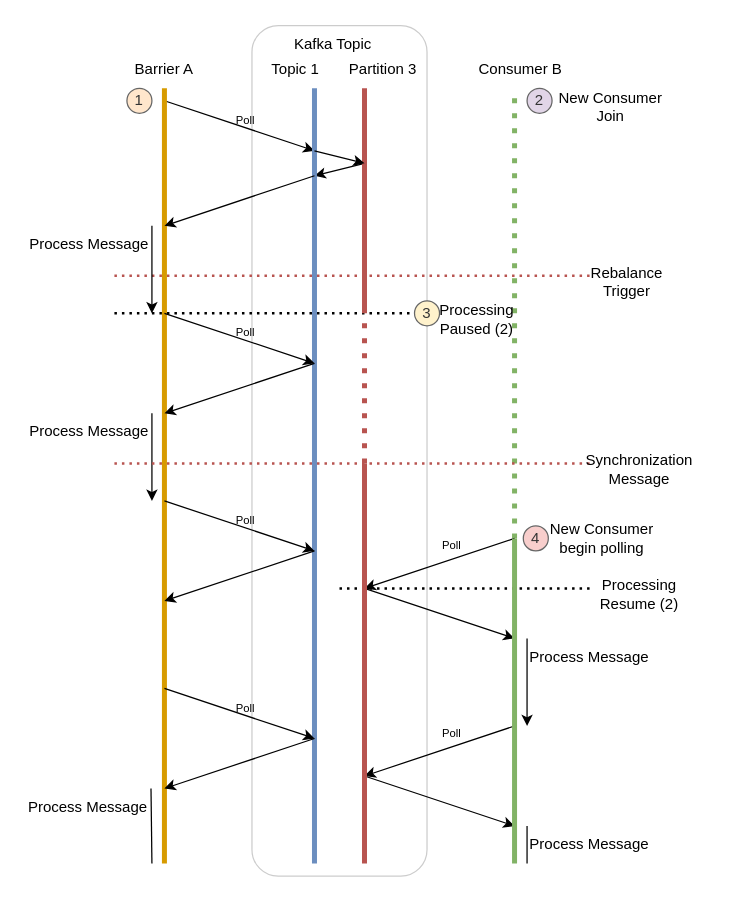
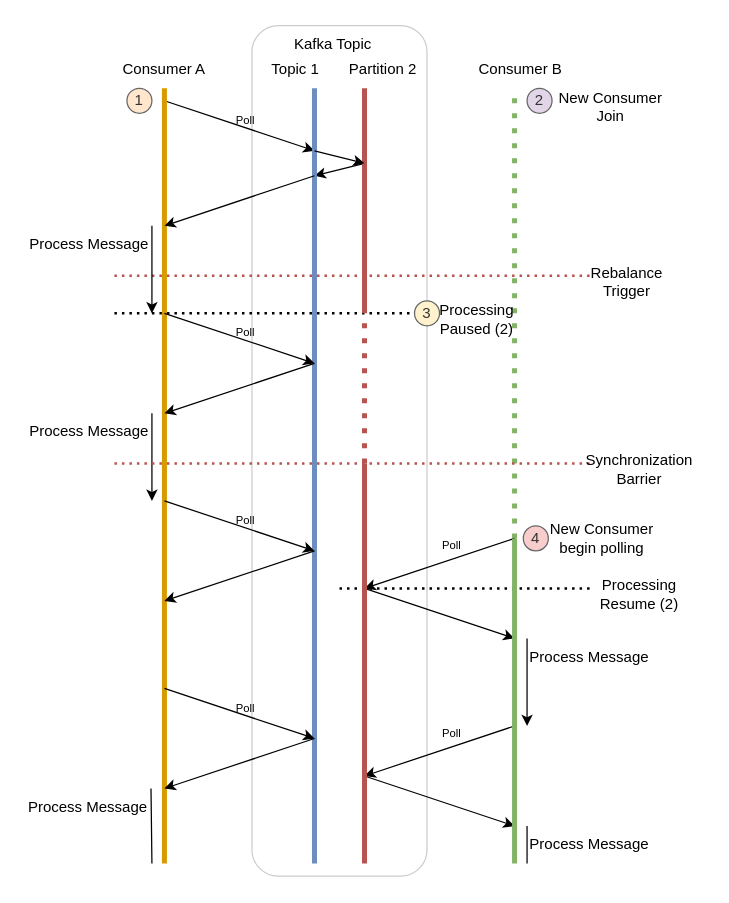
  <mxCell id="0" />
  <mxCell id="1" parent="0" />
  <mxCell id="2" value="" style="rounded=1;whiteSpace=wrap;html=1;fillColor=none;opacity=20;" vertex="1" parent="1"><mxGeometry x="201" y="20" width="140" height="680" as="geometry" /></mxCell>
  <mxCell id="3" value="" style="endArrow=classic;html=1;rounded=0;" parent="1" edge="1"><mxGeometry width="50" height="50" relative="1" as="geometry"><mxPoint x="291" y="130" as="sourcePoint" /><mxPoint x="251" y="140" as="targetPoint" /></mxGeometry></mxCell>
  <mxCell id="4" value="" style="endArrow=classic;html=1;rounded=0;" parent="1" edge="1"><mxGeometry width="50" height="50" relative="1" as="geometry"><mxPoint x="131" y="80" as="sourcePoint" /><mxPoint x="251" y="120" as="targetPoint" /></mxGeometry></mxCell>
  <mxCell id="5" value="1" style="ellipse;whiteSpace=wrap;html=1;aspect=fixed;fillColor=#ffe6cc;fontColor=#333333;strokeColor=#666666;" parent="1" vertex="1"><mxGeometry x="101" y="70" width="20" height="20" as="geometry" /></mxCell>
  <mxCell id="6" value="" style="endArrow=none;dashed=1;html=1;rounded=0;fillColor=#f8cecc;strokeColor=#b85450;strokeWidth=2;dashPattern=1 2;" parent="1" edge="1"><mxGeometry width="50" height="50" relative="1" as="geometry"><mxPoint x="91" y="220" as="sourcePoint" /><mxPoint x="471" y="220" as="targetPoint" /></mxGeometry></mxCell>
  <mxCell id="7" value="" style="endArrow=none;dashed=1;html=1;rounded=0;strokeWidth=2;dashPattern=1 2;" parent="1" edge="1"><mxGeometry width="50" height="50" relative="1" as="geometry"><mxPoint x="91" y="250" as="sourcePoint" /><mxPoint x="331" y="250" as="targetPoint" /></mxGeometry></mxCell>
  <mxCell id="8" value="Process Message" style="text;html=1;strokeColor=none;fillColor=none;align=center;verticalAlign=middle;whiteSpace=wrap;rounded=0;" parent="1" vertex="1"><mxGeometry x="21" y="180" width="100" height="30" as="geometry" /></mxCell>
  <mxCell id="9" value="" style="endArrow=none;html=1;rounded=0;fillColor=#ffe6cc;strokeColor=#d79b00;strokeWidth=4;jumpStyle=none;" edge="1" parent="1"><mxGeometry width="50" height="50" relative="1" as="geometry"><mxPoint x="131" y="690" as="sourcePoint" /><mxPoint x="131" y="70" as="targetPoint" /></mxGeometry></mxCell>
- <mxCell id="10" value="Barrier A" style="text;html=1;strokeColor=none;fillColor=none;align=center;verticalAlign=middle;whiteSpace=wrap;rounded=0;" vertex="1" parent="1"><mxGeometry x="96" y="40" width="70" height="30" as="geometry" /></mxCell>
+ <mxCell id="10" value="Consumer A" style="text;html=1;strokeColor=none;fillColor=none;align=center;verticalAlign=middle;whiteSpace=wrap;rounded=0;" vertex="1" parent="1"><mxGeometry x="96" y="40" width="70" height="30" as="geometry" /></mxCell>
  <mxCell id="11" value="" style="endArrow=none;html=1;rounded=0;fillColor=#dae8fc;strokeColor=#6c8ebf;strokeWidth=4;" edge="1" parent="1"><mxGeometry width="50" height="50" relative="1" as="geometry"><mxPoint x="251" y="690" as="sourcePoint" /><mxPoint x="251" y="70" as="targetPoint" /></mxGeometry></mxCell>
  <mxCell id="12" value="Kafka Topic" style="text;html=1;strokeColor=none;fillColor=none;align=center;verticalAlign=middle;whiteSpace=wrap;rounded=0;" vertex="1" parent="1"><mxGeometry x="231" y="20" width="70" height="30" as="geometry" /></mxCell>
  <mxCell id="13" value="" style="endArrow=none;html=1;rounded=0;fillColor=#f8cecc;strokeColor=#b85450;strokeWidth=4;" edge="1" parent="1"><mxGeometry width="50" height="50" relative="1" as="geometry"><mxPoint x="291" y="250" as="sourcePoint" /><mxPoint x="291" y="70" as="targetPoint" /></mxGeometry></mxCell>
  <mxCell id="14" value="" style="endArrow=none;html=1;rounded=0;fillColor=#d5e8d4;strokeColor=#82b366;strokeWidth=4;dashed=1;dashPattern=1 2;" edge="1" parent="1"><mxGeometry width="50" height="50" relative="1" as="geometry"><mxPoint x="411" y="430" as="sourcePoint" /><mxPoint x="411" y="70" as="targetPoint" /></mxGeometry></mxCell>
  <mxCell id="15" value="Topic 1" style="text;html=1;strokeColor=none;fillColor=none;align=center;verticalAlign=middle;whiteSpace=wrap;rounded=0;" vertex="1" parent="1"><mxGeometry x="201" y="40" width="70" height="30" as="geometry" /></mxCell>
- <mxCell id="16" value="Partition 3" style="text;html=1;strokeColor=none;fillColor=none;align=center;verticalAlign=middle;whiteSpace=wrap;rounded=0;" vertex="1" parent="1"><mxGeometry x="271" y="40" width="70" height="30" as="geometry" /></mxCell>
+ <mxCell id="16" value="Partition 2" style="text;html=1;strokeColor=none;fillColor=none;align=center;verticalAlign=middle;whiteSpace=wrap;rounded=0;" vertex="1" parent="1"><mxGeometry x="271" y="40" width="70" height="30" as="geometry" /></mxCell>
  <mxCell id="17" value="Consumer B" style="text;html=1;strokeColor=none;fillColor=none;align=center;verticalAlign=middle;whiteSpace=wrap;rounded=0;" vertex="1" parent="1"><mxGeometry x="381" y="40" width="70" height="30" as="geometry" /></mxCell>
  <mxCell id="18" value="" style="endArrow=classic;html=1;rounded=0;" edge="1" parent="1"><mxGeometry width="50" height="50" relative="1" as="geometry"><mxPoint x="251" y="120" as="sourcePoint" /><mxPoint x="291" y="130" as="targetPoint" /></mxGeometry></mxCell>
  <mxCell id="19" value="" style="endArrow=classic;html=1;rounded=0;" edge="1" parent="1"><mxGeometry width="50" height="50" relative="1" as="geometry"><mxPoint x="251" y="140" as="sourcePoint" /><mxPoint x="131" y="180" as="targetPoint" /></mxGeometry></mxCell>
  <mxCell id="20" value="&lt;font style=&quot;font-size: 9px;&quot;&gt;Poll&lt;/font&gt;" style="text;html=1;strokeColor=none;fillColor=none;align=center;verticalAlign=middle;whiteSpace=wrap;rounded=0;" vertex="1" parent="1"><mxGeometry x="166" y="80" width="60" height="30" as="geometry" /></mxCell>
  <mxCell id="21" value="" style="endArrow=classic;html=1;rounded=0;" edge="1" parent="1"><mxGeometry width="50" height="50" relative="1" as="geometry"><mxPoint x="121" y="180" as="sourcePoint" /><mxPoint x="121" y="250" as="targetPoint" /></mxGeometry></mxCell>
  <mxCell id="22" value="Rebalance Trigger" style="text;html=1;strokeColor=none;fillColor=none;align=center;verticalAlign=middle;whiteSpace=wrap;rounded=0;" vertex="1" parent="1"><mxGeometry x="451" y="210" width="100" height="30" as="geometry" /></mxCell>
  <mxCell id="23" value="Processing Paused (2)" style="text;html=1;strokeColor=none;fillColor=none;align=center;verticalAlign=middle;whiteSpace=wrap;rounded=0;" vertex="1" parent="1"><mxGeometry x="331" y="240" width="100" height="30" as="geometry" /></mxCell>
  <mxCell id="24" value="" style="endArrow=classic;html=1;rounded=0;" edge="1" parent="1"><mxGeometry width="50" height="50" relative="1" as="geometry"><mxPoint x="131" y="250" as="sourcePoint" /><mxPoint x="251" y="290" as="targetPoint" /></mxGeometry></mxCell>
  <mxCell id="25" value="" style="endArrow=classic;html=1;rounded=0;" edge="1" parent="1"><mxGeometry width="50" height="50" relative="1" as="geometry"><mxPoint x="251" y="290" as="sourcePoint" /><mxPoint x="131" y="330" as="targetPoint" /></mxGeometry></mxCell>
  <mxCell id="26" value="&lt;font style=&quot;font-size: 9px;&quot;&gt;Poll&lt;/font&gt;" style="text;html=1;strokeColor=none;fillColor=none;align=center;verticalAlign=middle;whiteSpace=wrap;rounded=0;" vertex="1" parent="1"><mxGeometry x="166" y="250" width="60" height="30" as="geometry" /></mxCell>
  <mxCell id="27" value="2" style="ellipse;whiteSpace=wrap;html=1;aspect=fixed;fillColor=#e1d5e7;fontColor=#333333;strokeColor=#666666;" vertex="1" parent="1"><mxGeometry x="421" y="70" width="20" height="20" as="geometry" /></mxCell>
  <mxCell id="28" value="New Consumer Join" style="text;html=1;strokeColor=none;fillColor=none;align=center;verticalAlign=middle;whiteSpace=wrap;rounded=0;" vertex="1" parent="1"><mxGeometry x="438" y="70" width="100" height="30" as="geometry" /></mxCell>
  <mxCell id="29" value="3" style="ellipse;whiteSpace=wrap;html=1;aspect=fixed;fillColor=#fff2cc;fontColor=#333333;strokeColor=#666666;" vertex="1" parent="1"><mxGeometry x="331" y="240" width="20" height="20" as="geometry" /></mxCell>
  <mxCell id="30" value="Process Message" style="text;html=1;strokeColor=none;fillColor=none;align=center;verticalAlign=middle;whiteSpace=wrap;rounded=0;" vertex="1" parent="1"><mxGeometry x="21" y="330" width="100" height="30" as="geometry" /></mxCell>
  <mxCell id="31" value="" style="endArrow=classic;html=1;rounded=0;" edge="1" parent="1"><mxGeometry width="50" height="50" relative="1" as="geometry"><mxPoint x="121" y="330" as="sourcePoint" /><mxPoint x="121" y="400" as="targetPoint" /></mxGeometry></mxCell>
  <mxCell id="32" value="" style="endArrow=none;dashed=1;html=1;rounded=0;fillColor=#f8cecc;strokeColor=#b85450;strokeWidth=2;dashPattern=1 2;" edge="1" parent="1"><mxGeometry width="50" height="50" relative="1" as="geometry"><mxPoint x="91" y="370" as="sourcePoint" /><mxPoint x="471" y="370" as="targetPoint" /></mxGeometry></mxCell>
- <mxCell id="33" value="Synchronization&lt;br&gt;Message" style="text;html=1;strokeColor=none;fillColor=none;align=center;verticalAlign=middle;whiteSpace=wrap;rounded=0;" vertex="1" parent="1"><mxGeometry x="461" y="360" width="100" height="30" as="geometry" /></mxCell>
+ <mxCell id="33" value="Synchronization&lt;br&gt;Barrier" style="text;html=1;strokeColor=none;fillColor=none;align=center;verticalAlign=middle;whiteSpace=wrap;rounded=0;" vertex="1" parent="1"><mxGeometry x="461" y="360" width="100" height="30" as="geometry" /></mxCell>
  <mxCell id="34" value="" style="endArrow=classic;html=1;rounded=0;" edge="1" parent="1"><mxGeometry width="50" height="50" relative="1" as="geometry"><mxPoint x="131" y="400" as="sourcePoint" /><mxPoint x="251" y="440" as="targetPoint" /></mxGeometry></mxCell>
  <mxCell id="35" value="&lt;font style=&quot;font-size: 9px;&quot;&gt;Poll&lt;/font&gt;" style="text;html=1;strokeColor=none;fillColor=none;align=center;verticalAlign=middle;whiteSpace=wrap;rounded=0;" vertex="1" parent="1"><mxGeometry x="166" y="400" width="60" height="30" as="geometry" /></mxCell>
  <mxCell id="36" value="" style="endArrow=classic;html=1;rounded=0;" edge="1" parent="1"><mxGeometry width="50" height="50" relative="1" as="geometry"><mxPoint x="251" y="440" as="sourcePoint" /><mxPoint x="131" y="480" as="targetPoint" /></mxGeometry></mxCell>
  <mxCell id="37" value="" style="endArrow=none;dashed=1;html=1;rounded=0;strokeWidth=2;dashPattern=1 2;" edge="1" parent="1"><mxGeometry width="50" height="50" relative="1" as="geometry"><mxPoint x="271" y="470" as="sourcePoint" /><mxPoint x="471" y="470" as="targetPoint" /></mxGeometry></mxCell>
  <mxCell id="38" value="Processing Resume (2)" style="text;html=1;strokeColor=none;fillColor=none;align=center;verticalAlign=middle;whiteSpace=wrap;rounded=0;" vertex="1" parent="1"><mxGeometry x="461" y="460" width="100" height="30" as="geometry" /></mxCell>
  <mxCell id="39" value="" style="endArrow=classic;html=1;rounded=0;" edge="1" parent="1"><mxGeometry width="50" height="50" relative="1" as="geometry"><mxPoint x="411" y="430" as="sourcePoint" /><mxPoint x="291" y="470" as="targetPoint" /></mxGeometry></mxCell>
  <mxCell id="40" value="&lt;font style=&quot;font-size: 9px;&quot;&gt;Poll&lt;/font&gt;" style="text;html=1;strokeColor=none;fillColor=none;align=center;verticalAlign=middle;whiteSpace=wrap;rounded=0;" vertex="1" parent="1"><mxGeometry x="331" y="420" width="60" height="30" as="geometry" /></mxCell>
  <mxCell id="41" value="" style="endArrow=classic;html=1;rounded=0;" edge="1" parent="1"><mxGeometry width="50" height="50" relative="1" as="geometry"><mxPoint x="291" y="470" as="sourcePoint" /><mxPoint x="411" y="510" as="targetPoint" /></mxGeometry></mxCell>
  <mxCell id="42" value="4" style="ellipse;whiteSpace=wrap;html=1;aspect=fixed;fillColor=#f8cecc;fontColor=#333333;strokeColor=#666666;" vertex="1" parent="1"><mxGeometry x="418" y="420" width="20" height="20" as="geometry" /></mxCell>
  <mxCell id="43" value="New Consumer begin polling" style="text;html=1;strokeColor=none;fillColor=none;align=center;verticalAlign=middle;whiteSpace=wrap;rounded=0;" vertex="1" parent="1"><mxGeometry x="431" y="415" width="100" height="30" as="geometry" /></mxCell>
  <mxCell id="44" value="Process Message" style="text;html=1;strokeColor=none;fillColor=none;align=center;verticalAlign=middle;whiteSpace=wrap;rounded=0;" vertex="1" parent="1"><mxGeometry x="20.26" y="630" width="100" height="30" as="geometry" /></mxCell>
  <mxCell id="45" value="" style="endArrow=none;html=1;rounded=0;endFill=0;" edge="1" parent="1"><mxGeometry width="50" height="50" relative="1" as="geometry"><mxPoint x="120.26" y="630" as="sourcePoint" /><mxPoint x="121" y="690" as="targetPoint" /></mxGeometry></mxCell>
  <mxCell id="46" value="" style="endArrow=classic;html=1;rounded=0;" edge="1" parent="1"><mxGeometry width="50" height="50" relative="1" as="geometry"><mxPoint x="421" y="510" as="sourcePoint" /><mxPoint x="421" y="580" as="targetPoint" /></mxGeometry></mxCell>
  <mxCell id="47" value="Process Message" style="text;html=1;strokeColor=none;fillColor=none;align=center;verticalAlign=middle;whiteSpace=wrap;rounded=0;" vertex="1" parent="1"><mxGeometry x="421" y="510" width="100" height="30" as="geometry" /></mxCell>
  <mxCell id="48" value="" style="endArrow=classic;html=1;rounded=0;" edge="1" parent="1"><mxGeometry width="50" height="50" relative="1" as="geometry"><mxPoint x="131" y="550" as="sourcePoint" /><mxPoint x="251" y="590" as="targetPoint" /></mxGeometry></mxCell>
  <mxCell id="49" value="" style="endArrow=classic;html=1;rounded=0;" edge="1" parent="1"><mxGeometry width="50" height="50" relative="1" as="geometry"><mxPoint x="251" y="590" as="sourcePoint" /><mxPoint x="131" y="630" as="targetPoint" /></mxGeometry></mxCell>
  <mxCell id="50" value="&lt;font style=&quot;font-size: 9px;&quot;&gt;Poll&lt;/font&gt;" style="text;html=1;strokeColor=none;fillColor=none;align=center;verticalAlign=middle;whiteSpace=wrap;rounded=0;" vertex="1" parent="1"><mxGeometry x="166" y="550" width="60" height="30" as="geometry" /></mxCell>
  <mxCell id="51" value="" style="endArrow=classic;html=1;rounded=0;" edge="1" parent="1"><mxGeometry width="50" height="50" relative="1" as="geometry"><mxPoint x="411" y="580" as="sourcePoint" /><mxPoint x="291" y="620" as="targetPoint" /></mxGeometry></mxCell>
  <mxCell id="52" value="&lt;font style=&quot;font-size: 9px;&quot;&gt;Poll&lt;/font&gt;" style="text;html=1;strokeColor=none;fillColor=none;align=center;verticalAlign=middle;whiteSpace=wrap;rounded=0;" vertex="1" parent="1"><mxGeometry x="331" y="570" width="60" height="30" as="geometry" /></mxCell>
  <mxCell id="53" value="" style="endArrow=classic;html=1;rounded=0;" edge="1" parent="1"><mxGeometry width="50" height="50" relative="1" as="geometry"><mxPoint x="291" y="620" as="sourcePoint" /><mxPoint x="411" y="660" as="targetPoint" /></mxGeometry></mxCell>
  <mxCell id="54" value="" style="endArrow=none;html=1;rounded=0;fillColor=#d5e8d4;strokeColor=#82b366;strokeWidth=4;" edge="1" parent="1"><mxGeometry width="50" height="50" relative="1" as="geometry"><mxPoint x="411" y="690" as="sourcePoint" /><mxPoint x="411" y="430" as="targetPoint" /></mxGeometry></mxCell>
  <mxCell id="55" value="" style="endArrow=none;html=1;rounded=0;fillColor=#f8cecc;strokeColor=#b85450;strokeWidth=4;dashed=1;dashPattern=1 2;" edge="1" parent="1"><mxGeometry width="50" height="50" relative="1" as="geometry"><mxPoint x="291" y="370" as="sourcePoint" /><mxPoint x="291" y="250" as="targetPoint" /></mxGeometry></mxCell>
  <mxCell id="56" value="" style="endArrow=none;html=1;rounded=0;fillColor=#f8cecc;strokeColor=#b85450;strokeWidth=4;" edge="1" parent="1"><mxGeometry width="50" height="50" relative="1" as="geometry"><mxPoint x="291" y="690" as="sourcePoint" /><mxPoint x="291" y="370" as="targetPoint" /></mxGeometry></mxCell>
  <mxCell id="57" style="edgeStyle=orthogonalEdgeStyle;rounded=0;orthogonalLoop=1;jettySize=auto;html=1;exitX=0.5;exitY=1;exitDx=0;exitDy=0;" edge="1" parent="1" source="2" target="2"><mxGeometry relative="1" as="geometry" /></mxCell>
  <mxCell id="58" value="" style="endArrow=none;html=1;rounded=0;endFill=0;" edge="1" parent="1"><mxGeometry width="50" height="50" relative="1" as="geometry"><mxPoint x="421" y="660" as="sourcePoint" /><mxPoint x="421" y="690" as="targetPoint" /></mxGeometry></mxCell>
  <mxCell id="59" value="Process Message" style="text;html=1;strokeColor=none;fillColor=none;align=center;verticalAlign=middle;whiteSpace=wrap;rounded=0;" vertex="1" parent="1"><mxGeometry x="421" y="660" width="100" height="30" as="geometry" /></mxCell>
